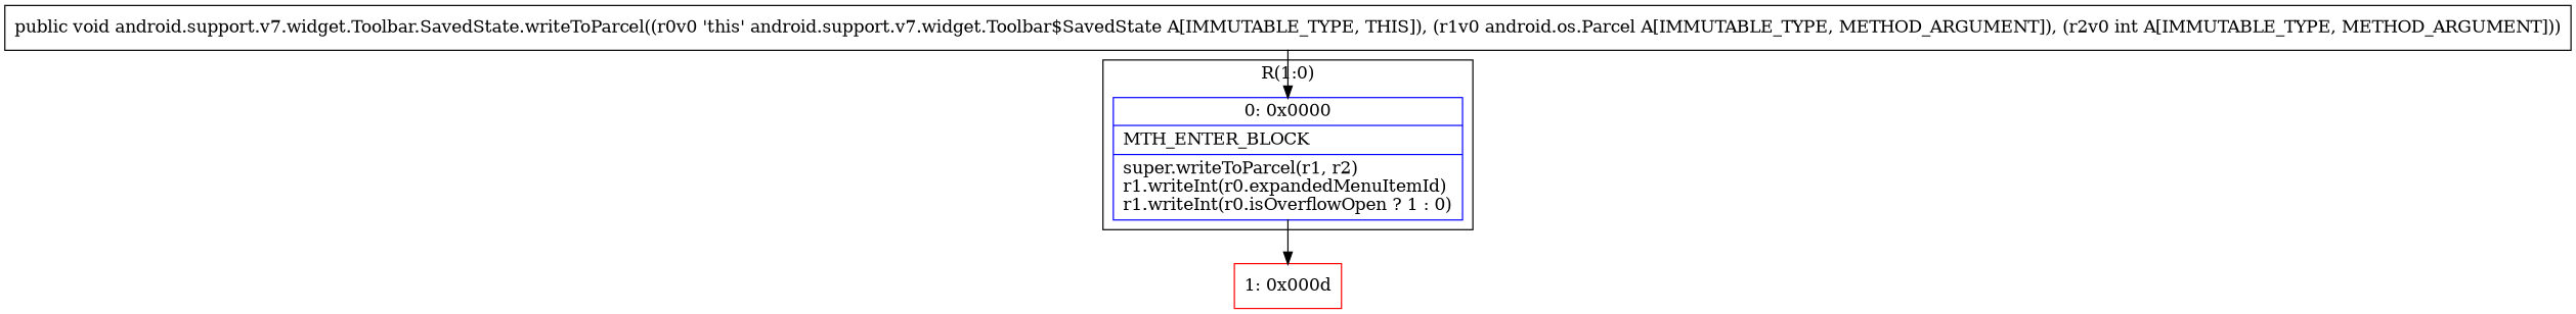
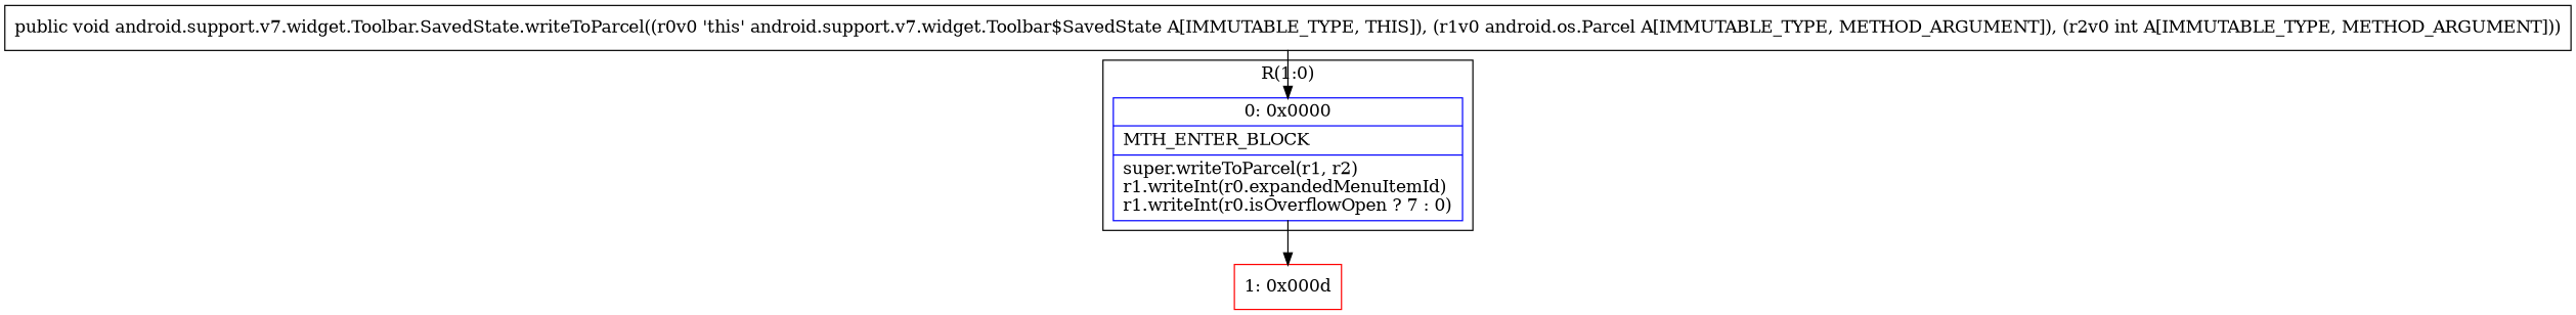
  digraph {
    node [shape=record]
-   n1 [color=blue label="{0\:\ 0x0000|MTH_ENTER_BLOCK\l|super.writeToParcel(r1, r2)\lr1.writeInt(r0.expandedMenuItemId)\lr1.writeInt(r0.isOverflowOpen ? 1 : 0)\l}"]
+   n1 [color=blue label="{0\:\ 0x0000|MTH_ENTER_BLOCK\l|super.writeToParcel(r1, r2)\lr1.writeInt(r0.expandedMenuItemId)\lr1.writeInt(r0.isOverflowOpen ? 7 : 0)\l}"]
    n2 [color=red label="{1\:\ 0x000d}"]
    n3 [label="{public void android.support.v7.widget.Toolbar.SavedState.writeToParcel((r0v0 'this' android.support.v7.widget.Toolbar$SavedState A[IMMUTABLE_TYPE, THIS]), (r1v0 android.os.Parcel A[IMMUTABLE_TYPE, METHOD_ARGUMENT]), (r2v0 int A[IMMUTABLE_TYPE, METHOD_ARGUMENT])) }"]
    subgraph cluster_1 {
      label="R(1:0)"
      n1
    }
    n1 -> n2
    n3 -> n1
  }
